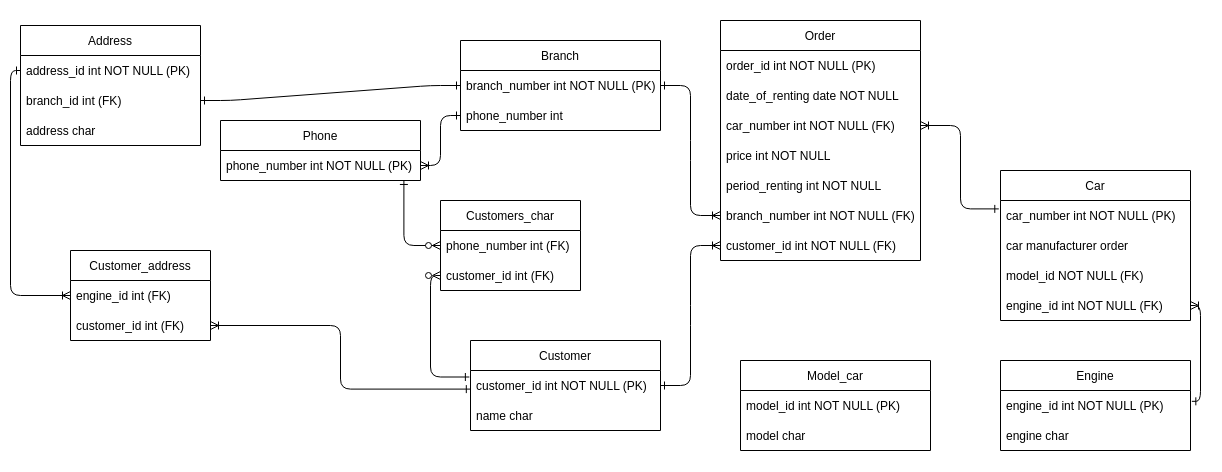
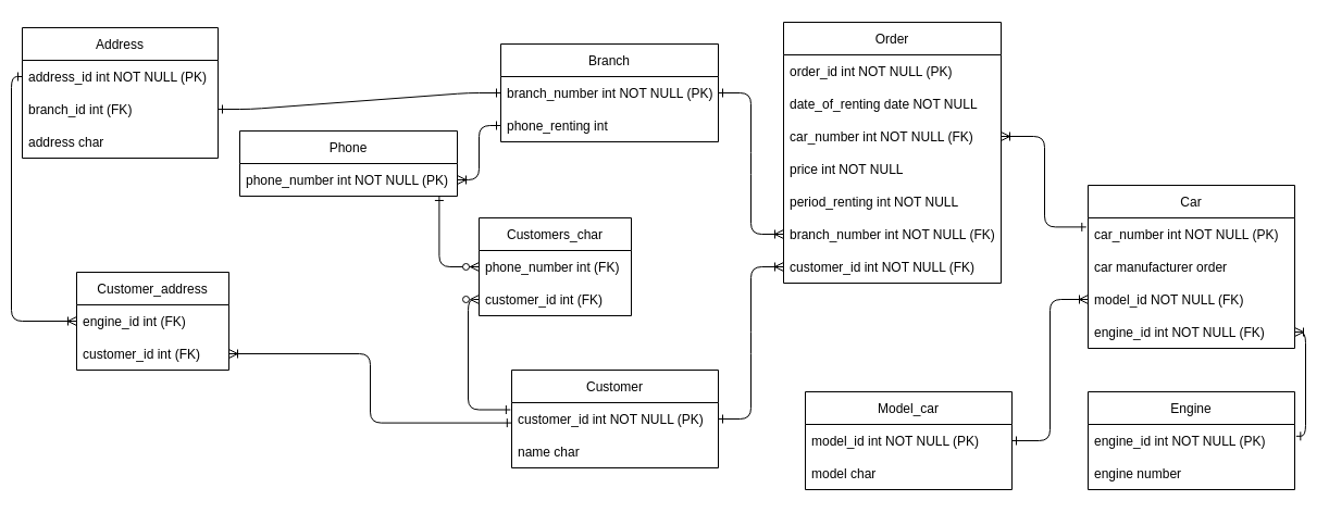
  <mxCell id="0" />
  <mxCell id="1" parent="0" />
  <mxCell id="2" value="Address" style="swimlane;fontStyle=0;childLayout=stackLayout;horizontal=1;startSize=30;horizontalStack=0;resizeParent=1;resizeParentMax=0;resizeLast=0;collapsible=1;marginBottom=0;" parent="1" vertex="1"><mxGeometry x="20" y="25" width="180" height="120" as="geometry" /></mxCell>
  <mxCell id="3" value="address_id int NOT NULL (PK)" style="text;strokeColor=none;fillColor=none;align=left;verticalAlign=middle;spacingLeft=4;spacingRight=4;overflow=hidden;points=[[0,0.5],[1,0.5]];portConstraint=eastwest;rotatable=0;" parent="2" vertex="1"><mxGeometry y="30" width="180" height="30" as="geometry" /></mxCell>
  <mxCell id="4" value="branch_id int (FK)" style="text;strokeColor=none;fillColor=none;align=left;verticalAlign=middle;spacingLeft=4;spacingRight=4;overflow=hidden;points=[[0,0.5],[1,0.5]];portConstraint=eastwest;rotatable=0;" parent="2" vertex="1"><mxGeometry y="60" width="180" height="30" as="geometry" /></mxCell>
  <mxCell id="5" value="address char" style="text;strokeColor=none;fillColor=none;align=left;verticalAlign=middle;spacingLeft=4;spacingRight=4;overflow=hidden;points=[[0,0.5],[1,0.5]];portConstraint=eastwest;rotatable=0;" parent="2" vertex="1"><mxGeometry y="90" width="180" height="30" as="geometry" /></mxCell>
  <mxCell id="6" value="Order" style="swimlane;fontStyle=0;childLayout=stackLayout;horizontal=1;startSize=30;horizontalStack=0;resizeParent=1;resizeParentMax=0;resizeLast=0;collapsible=1;marginBottom=0;" parent="1" vertex="1"><mxGeometry x="720" y="20" width="200" height="240" as="geometry" /></mxCell>
  <mxCell id="7" value="order_id int NOT NULL (PK)" style="text;strokeColor=none;fillColor=none;align=left;verticalAlign=middle;spacingLeft=4;spacingRight=4;overflow=hidden;points=[[0,0.5],[1,0.5]];portConstraint=eastwest;rotatable=0;" parent="6" vertex="1"><mxGeometry y="30" width="200" height="30" as="geometry" /></mxCell>
  <mxCell id="8" value="date_of_renting date NOT NULL" style="text;strokeColor=none;fillColor=none;align=left;verticalAlign=middle;spacingLeft=4;spacingRight=4;overflow=hidden;points=[[0,0.5],[1,0.5]];portConstraint=eastwest;rotatable=0;" parent="6" vertex="1"><mxGeometry y="60" width="200" height="30" as="geometry" /></mxCell>
  <mxCell id="9" value="car_number int NOT NULL (FK)" style="text;strokeColor=none;fillColor=none;align=left;verticalAlign=middle;spacingLeft=4;spacingRight=4;overflow=hidden;points=[[0,0.5],[1,0.5]];portConstraint=eastwest;rotatable=0;" parent="6" vertex="1"><mxGeometry y="90" width="200" height="30" as="geometry" /></mxCell>
  <mxCell id="10" value="price int NOT NULL" style="text;strokeColor=none;fillColor=none;align=left;verticalAlign=middle;spacingLeft=4;spacingRight=4;overflow=hidden;points=[[0,0.5],[1,0.5]];portConstraint=eastwest;rotatable=0;" parent="6" vertex="1"><mxGeometry y="120" width="200" height="30" as="geometry" /></mxCell>
  <mxCell id="11" value="period_renting int NOT NULL" style="text;strokeColor=none;fillColor=none;align=left;verticalAlign=middle;spacingLeft=4;spacingRight=4;overflow=hidden;points=[[0,0.5],[1,0.5]];portConstraint=eastwest;rotatable=0;" parent="6" vertex="1"><mxGeometry y="150" width="200" height="30" as="geometry" /></mxCell>
  <mxCell id="12" value="branch_number int NOT NULL (FK)" style="text;strokeColor=none;fillColor=none;align=left;verticalAlign=middle;spacingLeft=4;spacingRight=4;overflow=hidden;points=[[0,0.5],[1,0.5]];portConstraint=eastwest;rotatable=0;" parent="6" vertex="1"><mxGeometry y="180" width="200" height="30" as="geometry" /></mxCell>
  <mxCell id="13" value="customer_id int NOT NULL (FK)" style="text;strokeColor=none;fillColor=none;align=left;verticalAlign=middle;spacingLeft=4;spacingRight=4;overflow=hidden;points=[[0,0.5],[1,0.5]];portConstraint=eastwest;rotatable=0;" parent="6" vertex="1"><mxGeometry y="210" width="200" height="30" as="geometry" /></mxCell>
  <mxCell id="14" value="Branch" style="swimlane;fontStyle=0;childLayout=stackLayout;horizontal=1;startSize=30;horizontalStack=0;resizeParent=1;resizeParentMax=0;resizeLast=0;collapsible=1;marginBottom=0;" parent="1" vertex="1"><mxGeometry x="460" y="40" width="200" height="90" as="geometry" /></mxCell>
  <mxCell id="15" value="branch_number int NOT NULL (PK)" style="text;strokeColor=none;fillColor=none;align=left;verticalAlign=middle;spacingLeft=4;spacingRight=4;overflow=hidden;points=[[0,0.5],[1,0.5]];portConstraint=eastwest;rotatable=0;" parent="14" vertex="1"><mxGeometry y="30" width="200" height="30" as="geometry" /></mxCell>
- <mxCell id="16" value="phone_number int" style="text;strokeColor=none;fillColor=none;align=left;verticalAlign=middle;spacingLeft=4;spacingRight=4;overflow=hidden;points=[[0,0.5],[1,0.5]];portConstraint=eastwest;rotatable=0;" parent="14" vertex="1"><mxGeometry y="60" width="200" height="30" as="geometry" /></mxCell>
+ <mxCell id="16" value="phone_renting int" style="text;strokeColor=none;fillColor=none;align=left;verticalAlign=middle;spacingLeft=4;spacingRight=4;overflow=hidden;points=[[0,0.5],[1,0.5]];portConstraint=eastwest;rotatable=0;" parent="14" vertex="1"><mxGeometry y="60" width="200" height="30" as="geometry" /></mxCell>
  <mxCell id="17" value="Customer" style="swimlane;fontStyle=0;childLayout=stackLayout;horizontal=1;startSize=30;horizontalStack=0;resizeParent=1;resizeParentMax=0;resizeLast=0;collapsible=1;marginBottom=0;" parent="1" vertex="1"><mxGeometry x="470" y="340" width="190" height="90" as="geometry" /></mxCell>
  <mxCell id="18" value="customer_id int NOT NULL (PK)" style="text;strokeColor=none;fillColor=none;align=left;verticalAlign=middle;spacingLeft=4;spacingRight=4;overflow=hidden;points=[[0,0.5],[1,0.5]];portConstraint=eastwest;rotatable=0;" parent="17" vertex="1"><mxGeometry y="30" width="190" height="30" as="geometry" /></mxCell>
  <mxCell id="19" value="name char" style="text;strokeColor=none;fillColor=none;align=left;verticalAlign=middle;spacingLeft=4;spacingRight=4;overflow=hidden;points=[[0,0.5],[1,0.5]];portConstraint=eastwest;rotatable=0;" parent="17" vertex="1"><mxGeometry y="60" width="190" height="30" as="geometry" /></mxCell>
  <mxCell id="20" value="Phone" style="swimlane;fontStyle=0;childLayout=stackLayout;horizontal=1;startSize=30;horizontalStack=0;resizeParent=1;resizeParentMax=0;resizeLast=0;collapsible=1;marginBottom=0;" parent="1" vertex="1"><mxGeometry x="220" y="120" width="200" height="60" as="geometry" /></mxCell>
  <mxCell id="21" value="phone_number int NOT NULL (PK)" style="text;strokeColor=none;fillColor=none;align=left;verticalAlign=middle;spacingLeft=4;spacingRight=4;overflow=hidden;points=[[0,0.5],[1,0.5]];portConstraint=eastwest;rotatable=0;" parent="20" vertex="1"><mxGeometry y="30" width="200" height="30" as="geometry" /></mxCell>
  <mxCell id="22" value="Car" style="swimlane;fontStyle=0;childLayout=stackLayout;horizontal=1;startSize=30;horizontalStack=0;resizeParent=1;resizeParentMax=0;resizeLast=0;collapsible=1;marginBottom=0;" parent="1" vertex="1"><mxGeometry x="1000" y="170" width="190" height="150" as="geometry" /></mxCell>
  <mxCell id="23" value="car_number int NOT NULL (PK)" style="text;strokeColor=none;fillColor=none;align=left;verticalAlign=middle;spacingLeft=4;spacingRight=4;overflow=hidden;points=[[0,0.5],[1,0.5]];portConstraint=eastwest;rotatable=0;" parent="22" vertex="1"><mxGeometry y="30" width="190" height="30" as="geometry" /></mxCell>
  <mxCell id="24" value="car manufacturer order" style="text;strokeColor=none;fillColor=none;align=left;verticalAlign=middle;spacingLeft=4;spacingRight=4;overflow=hidden;points=[[0,0.5],[1,0.5]];portConstraint=eastwest;rotatable=0;" parent="22" vertex="1"><mxGeometry y="60" width="190" height="30" as="geometry" /></mxCell>
  <mxCell id="25" value="model_id NOT NULL (FK)" style="text;strokeColor=none;fillColor=none;align=left;verticalAlign=middle;spacingLeft=4;spacingRight=4;overflow=hidden;points=[[0,0.5],[1,0.5]];portConstraint=eastwest;rotatable=0;" parent="22" vertex="1"><mxGeometry y="90" width="190" height="30" as="geometry" /></mxCell>
  <mxCell id="26" value="engine_id int NOT NULL (FK)" style="text;strokeColor=none;fillColor=none;align=left;verticalAlign=middle;spacingLeft=4;spacingRight=4;overflow=hidden;points=[[0,0.5],[1,0.5]];portConstraint=eastwest;rotatable=0;" parent="22" vertex="1"><mxGeometry y="120" width="190" height="30" as="geometry" /></mxCell>
  <mxCell id="27" value="" style="edgeStyle=entityRelationEdgeStyle;endArrow=ERoneToMany;startArrow=ERone;endFill=0;startFill=0;entryX=0;entryY=0.5;entryDx=0;entryDy=0;exitX=1;exitY=0.5;exitDx=0;exitDy=0;" parent="1" source="15" target="12" edge="1"><mxGeometry width="100" height="100" relative="1" as="geometry"><mxPoint x="570" y="19" as="sourcePoint" /><mxPoint x="675" y="19" as="targetPoint" /></mxGeometry></mxCell>
  <mxCell id="28" value="" style="edgeStyle=entityRelationEdgeStyle;endArrow=ERoneToMany;startArrow=ERone;endFill=0;startFill=0;entryX=0;entryY=0.5;entryDx=0;entryDy=0;exitX=1;exitY=0.5;exitDx=0;exitDy=0;" parent="1" source="18" target="13" edge="1"><mxGeometry width="100" height="100" relative="1" as="geometry"><mxPoint x="640" y="350" as="sourcePoint" /><mxPoint x="775" y="379.5" as="targetPoint" /></mxGeometry></mxCell>
  <mxCell id="29" value="" style="endArrow=ERzeroToMany;startArrow=ERone;endFill=1;startFill=0;entryX=0;entryY=0.5;entryDx=0;entryDy=0;exitX=-0.006;exitY=0.217;exitDx=0;exitDy=0;edgeStyle=orthogonalEdgeStyle;exitPerimeter=0;" parent="1" source="18" target="33" edge="1"><mxGeometry width="100" height="100" relative="1" as="geometry"><mxPoint x="250" y="450" as="sourcePoint" /><mxPoint x="385" y="479.5" as="targetPoint" /></mxGeometry></mxCell>
  <mxCell id="30" value="" style="edgeStyle=entityRelationEdgeStyle;endArrow=ERone;startArrow=ERone;endFill=0;startFill=0;entryX=0;entryY=0.5;entryDx=0;entryDy=0;exitX=1;exitY=0.5;exitDx=0;exitDy=0;" parent="1" source="4" target="15" edge="1"><mxGeometry width="100" height="100" relative="1" as="geometry"><mxPoint x="400" y="150" as="sourcePoint" /><mxPoint x="520" y="280" as="targetPoint" /></mxGeometry></mxCell>
  <mxCell id="31" value="Customers_char" style="swimlane;fontStyle=0;childLayout=stackLayout;horizontal=1;startSize=30;horizontalStack=0;resizeParent=1;resizeParentMax=0;resizeLast=0;collapsible=1;marginBottom=0;" parent="1" vertex="1"><mxGeometry x="440" y="200" width="140" height="90" as="geometry" /></mxCell>
  <mxCell id="32" value="phone_number int (FK)" style="text;strokeColor=none;fillColor=none;align=left;verticalAlign=middle;spacingLeft=4;spacingRight=4;overflow=hidden;points=[[0,0.5],[1,0.5]];portConstraint=eastwest;rotatable=0;" parent="31" vertex="1"><mxGeometry y="30" width="140" height="30" as="geometry" /></mxCell>
  <mxCell id="33" value="customer_id int (FK)" style="text;strokeColor=none;fillColor=none;align=left;verticalAlign=middle;spacingLeft=4;spacingRight=4;overflow=hidden;points=[[0,0.5],[1,0.5]];portConstraint=eastwest;rotatable=0;" parent="31" vertex="1"><mxGeometry y="60" width="140" height="30" as="geometry" /></mxCell>
  <mxCell id="34" value="" style="edgeStyle=orthogonalEdgeStyle;endArrow=ERzeroToMany;startArrow=ERone;endFill=1;startFill=0;entryX=0;entryY=0.5;entryDx=0;entryDy=0;exitX=0.917;exitY=0.999;exitDx=0;exitDy=0;exitPerimeter=0;" parent="1" source="21" target="32" edge="1"><mxGeometry width="100" height="100" relative="1" as="geometry"><mxPoint x="80" y="270" as="sourcePoint" /><mxPoint x="210" y="290" as="targetPoint" /></mxGeometry></mxCell>
  <mxCell id="35" value="Customer_address" style="swimlane;fontStyle=0;childLayout=stackLayout;horizontal=1;startSize=30;horizontalStack=0;resizeParent=1;resizeParentMax=0;resizeLast=0;collapsible=1;marginBottom=0;" parent="1" vertex="1"><mxGeometry x="70" y="250" width="140" height="90" as="geometry" /></mxCell>
  <mxCell id="36" value="engine_id int (FK)" style="text;strokeColor=none;fillColor=none;align=left;verticalAlign=middle;spacingLeft=4;spacingRight=4;overflow=hidden;points=[[0,0.5],[1,0.5]];portConstraint=eastwest;rotatable=0;" parent="35" vertex="1"><mxGeometry y="30" width="140" height="30" as="geometry" /></mxCell>
  <mxCell id="37" value="customer_id int (FK)" style="text;strokeColor=none;fillColor=none;align=left;verticalAlign=middle;spacingLeft=4;spacingRight=4;overflow=hidden;points=[[0,0.5],[1,0.5]];portConstraint=eastwest;rotatable=0;" parent="35" vertex="1"><mxGeometry y="60" width="140" height="30" as="geometry" /></mxCell>
  <mxCell id="38" value="" style="edgeStyle=orthogonalEdgeStyle;endArrow=ERoneToMany;startArrow=ERone;endFill=0;startFill=0;exitX=-0.001;exitY=0.62;exitDx=0;exitDy=0;exitPerimeter=0;" parent="1" source="18" target="37" edge="1"><mxGeometry width="100" height="100" relative="1" as="geometry"><mxPoint x="650" y="365" as="sourcePoint" /><mxPoint x="730" y="255" as="targetPoint" /></mxGeometry></mxCell>
  <mxCell id="39" value="" style="edgeStyle=orthogonalEdgeStyle;endArrow=ERoneToMany;startArrow=ERone;endFill=0;startFill=0;entryX=0;entryY=0.5;entryDx=0;entryDy=0;exitX=0;exitY=0.5;exitDx=0;exitDy=0;" parent="1" source="3" target="36" edge="1"><mxGeometry width="100" height="100" relative="1" as="geometry"><mxPoint x="660" y="375" as="sourcePoint" /><mxPoint x="740" y="265" as="targetPoint" /></mxGeometry></mxCell>
  <mxCell id="40" value="" style="edgeStyle=orthogonalEdgeStyle;endArrow=ERoneToMany;startArrow=ERone;endFill=0;startFill=0;exitX=-0.009;exitY=0.28;exitDx=0;exitDy=0;entryX=1;entryY=0.5;entryDx=0;entryDy=0;exitPerimeter=0;" parent="1" source="23" target="9" edge="1"><mxGeometry width="100" height="100" relative="1" as="geometry"><mxPoint x="950" y="380" as="sourcePoint" /><mxPoint x="970" y="160" as="targetPoint" /></mxGeometry></mxCell>
  <mxCell id="41" value="" style="edgeStyle=orthogonalEdgeStyle;endArrow=ERoneToMany;startArrow=ERone;endFill=0;startFill=0;exitX=0;exitY=0.5;exitDx=0;exitDy=0;entryX=1;entryY=0.5;entryDx=0;entryDy=0;" parent="1" source="16" target="21" edge="1"><mxGeometry width="100" height="100" relative="1" as="geometry"><mxPoint x="650" y="380" as="sourcePoint" /><mxPoint x="460" y="255.034" as="targetPoint" /></mxGeometry></mxCell>
  <mxCell id="42" value="Model_car" style="swimlane;fontStyle=0;childLayout=stackLayout;horizontal=1;startSize=30;horizontalStack=0;resizeParent=1;resizeParentMax=0;resizeLast=0;collapsible=1;marginBottom=0;" vertex="1" parent="1"><mxGeometry x="740" y="360" width="190" height="90" as="geometry" /></mxCell>
  <mxCell id="43" value="model_id int NOT NULL (PK)" style="text;strokeColor=none;fillColor=none;align=left;verticalAlign=middle;spacingLeft=4;spacingRight=4;overflow=hidden;points=[[0,0.5],[1,0.5]];portConstraint=eastwest;rotatable=0;" vertex="1" parent="42"><mxGeometry y="30" width="190" height="30" as="geometry" /></mxCell>
  <mxCell id="44" value="model char" style="text;strokeColor=none;fillColor=none;align=left;verticalAlign=middle;spacingLeft=4;spacingRight=4;overflow=hidden;points=[[0,0.5],[1,0.5]];portConstraint=eastwest;rotatable=0;" vertex="1" parent="42"><mxGeometry y="60" width="190" height="30" as="geometry" /></mxCell>
  <mxCell id="45" value="Engine" style="swimlane;fontStyle=0;childLayout=stackLayout;horizontal=1;startSize=30;horizontalStack=0;resizeParent=1;resizeParentMax=0;resizeLast=0;collapsible=1;marginBottom=0;" vertex="1" parent="1"><mxGeometry x="1000" y="360" width="190" height="90" as="geometry" /></mxCell>
  <mxCell id="46" value="engine_id int NOT NULL (PK)" style="text;strokeColor=none;fillColor=none;align=left;verticalAlign=middle;spacingLeft=4;spacingRight=4;overflow=hidden;points=[[0,0.5],[1,0.5]];portConstraint=eastwest;rotatable=0;" vertex="1" parent="45"><mxGeometry y="30" width="190" height="30" as="geometry" /></mxCell>
- <mxCell id="47" value="engine char" style="text;strokeColor=none;fillColor=none;align=left;verticalAlign=middle;spacingLeft=4;spacingRight=4;overflow=hidden;points=[[0,0.5],[1,0.5]];portConstraint=eastwest;rotatable=0;" vertex="1" parent="45"><mxGeometry y="60" width="190" height="30" as="geometry" /></mxCell>
+ <mxCell id="47" value="engine number" style="text;strokeColor=none;fillColor=none;align=left;verticalAlign=middle;spacingLeft=4;spacingRight=4;overflow=hidden;points=[[0,0.5],[1,0.5]];portConstraint=eastwest;rotatable=0;" vertex="1" parent="45"><mxGeometry y="60" width="190" height="30" as="geometry" /></mxCell>
  <mxCell id="48" value="" style="edgeStyle=orthogonalEdgeStyle;endArrow=ERoneToMany;startArrow=ERone;endFill=0;startFill=0;exitX=1.007;exitY=0.361;exitDx=0;exitDy=0;exitPerimeter=0;" edge="1" parent="1" source="46" target="26"><mxGeometry width="100" height="100" relative="1" as="geometry"><mxPoint x="1288.29" y="353.4" as="sourcePoint" /><mxPoint x="1210" y="220" as="targetPoint" /><Array as="points"><mxPoint x="1200" y="401" /><mxPoint x="1200" y="305" /></Array></mxGeometry></mxCell>
+ <mxCell id="49" value="" style="edgeStyle=orthogonalEdgeStyle;endArrow=ERoneToMany;startArrow=ERone;endFill=0;startFill=0;entryX=0;entryY=0.5;entryDx=0;entryDy=0;" edge="1" parent="1" source="43" target="25"><mxGeometry width="100" height="100" relative="1" as="geometry"><mxPoint x="1008.29" y="218.4" as="sourcePoint" /><mxPoint x="930" y="135" as="targetPoint" /></mxGeometry></mxCell>
